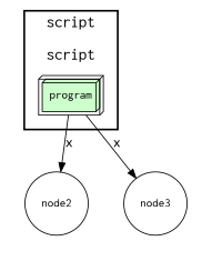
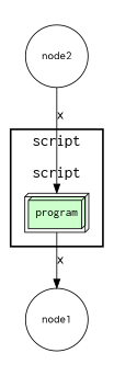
  digraph {
    fontname=Courier
    rankdir=TB
    node [fillcolor="#FFFFFF" fontname=Courier peripheries=1 shape=circle style=filled]
    edge [fontname=Helvetica]
    node2 [width=0.2]
    n2 [fillcolor="#CCFFCC" label=program peripheries=2 shape=box3d]
-   node3 [width=0.2]
+   node3 [width=0.2 label=node1]
    subgraph cluster_1 {
      color=white
      subgraph cluster_2 {
        color=white
        node2
      }
    }
    subgraph cluster_3 {
      fontsize=18
      label=script
      penwidth=2
      subgraph cluster_4 {
        color=white
        fontsize=18
        label=script
        penwidth=2
        n2
      }
    }
    subgraph cluster_5 {
      color=white
      subgraph cluster_6 {
        color=white
        node3
      }
    }
-   n2 -> node2 [label=x]
+   node2 -> n2 [label=x]
    n2 -> node3 [label=x]
  }
